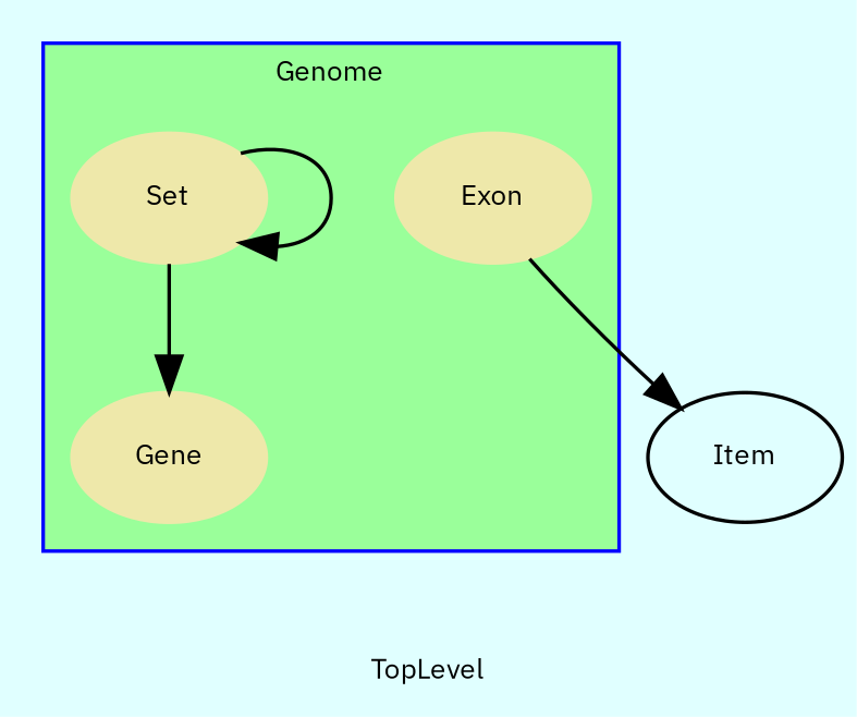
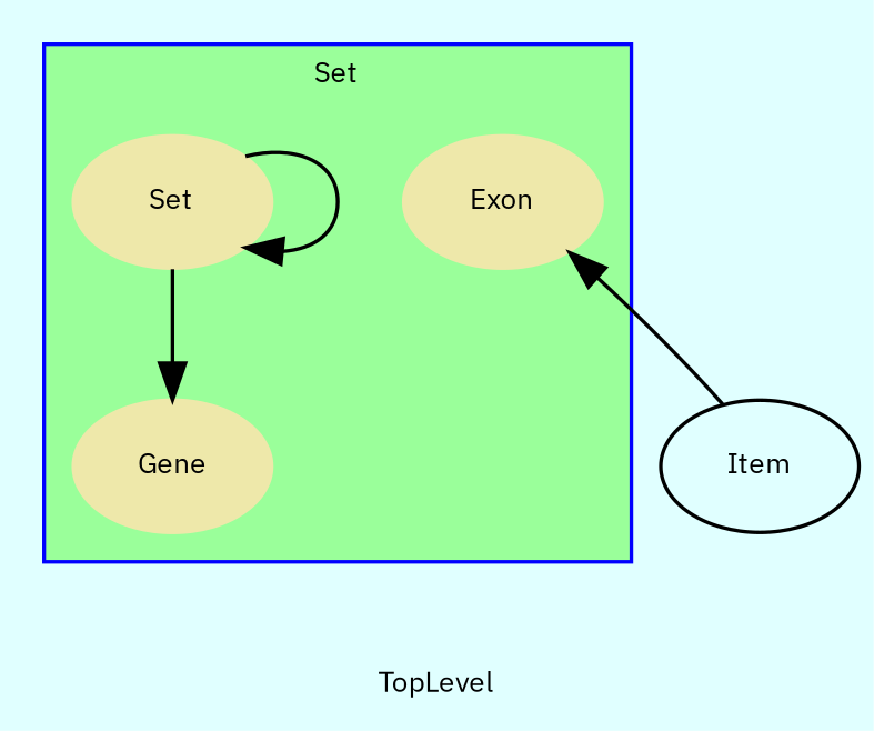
  digraph {
    bgcolor=lightcyan1
    compound=true
    fontname="IBM Plex Sans"
    fontsize=8
    label=TopLevel
    node [color=palegoldenrod fontcolor=black fontname="IBM Plex Sans" fontsize=8 shape=ellipse style=filled]
    edge [fontname="IBM Plex Sans"]
    n1 [label=Exon]
    n2 [label=Set]
    n3 [label=Gene]
    n4 [color=black label=Item fontcolor="" shape="" style=""]
    subgraph cluster_1 {
      color=blue
      fillcolor=palegreen1
-     label=Genome
+     label=Set
      style=filled
      n1
      n2
      n3
    }
    n2 -> n2
    n2 -> n3
-   n1 -> n4
+   n4 -> n1
  }
